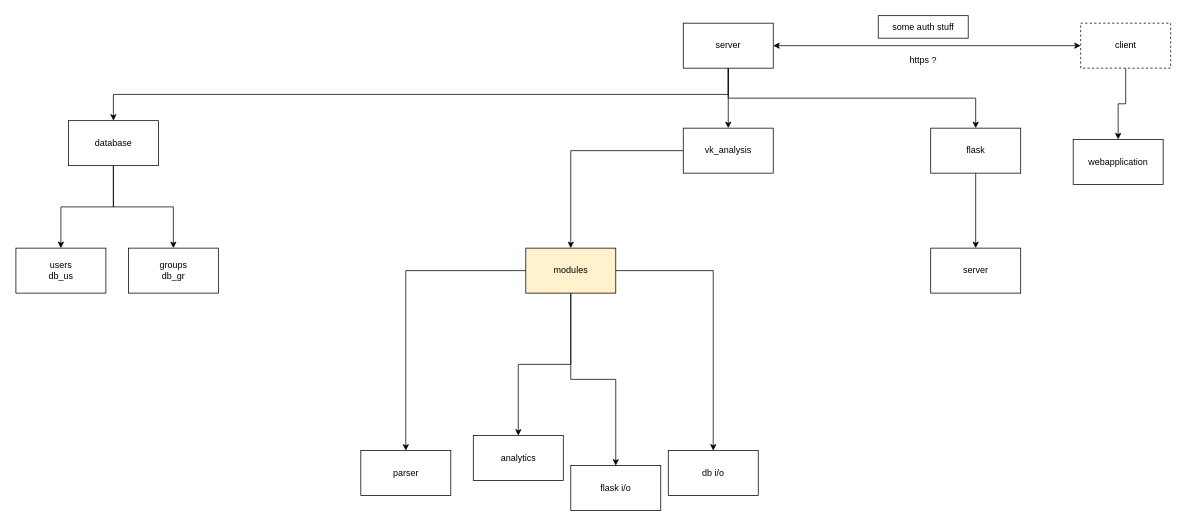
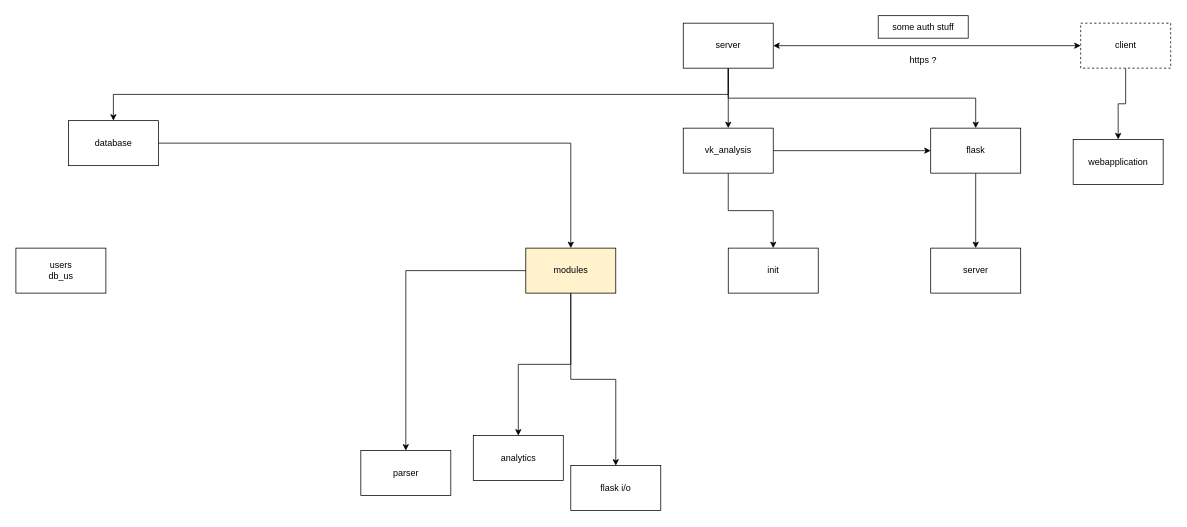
  <mxCell id="0" />
  <mxCell id="1" parent="0" />
  <mxCell id="2" value="" style="edgeStyle=orthogonalEdgeStyle;rounded=0;orthogonalLoop=1;jettySize=auto;html=1;" parent="1" source="6" target="12" edge="1"><mxGeometry relative="1" as="geometry" /></mxCell>
  <mxCell id="3" style="edgeStyle=orthogonalEdgeStyle;rounded=0;orthogonalLoop=1;jettySize=auto;html=1;exitX=0.5;exitY=1;exitDx=0;exitDy=0;" parent="1" source="6" target="28" edge="1"><mxGeometry relative="1" as="geometry" /></mxCell>
  <mxCell id="4" style="edgeStyle=orthogonalEdgeStyle;rounded=0;orthogonalLoop=1;jettySize=auto;html=1;exitX=0.5;exitY=1;exitDx=0;exitDy=0;entryX=0.5;entryY=0;entryDx=0;entryDy=0;" parent="1" source="6" target="24" edge="1"><mxGeometry relative="1" as="geometry" /></mxCell>
  <mxCell id="5" value="" style="edgeStyle=orthogonalEdgeStyle;rounded=0;orthogonalLoop=1;jettySize=auto;html=1;startArrow=classic;startFill=1;" parent="1" source="6" target="8" edge="1"><mxGeometry relative="1" as="geometry" /></mxCell>
  <mxCell id="6" value="server" style="rounded=0;whiteSpace=wrap;html=1;" parent="1" vertex="1"><mxGeometry x="910.71" y="30" width="120" height="60" as="geometry" /></mxCell>
  <mxCell id="7" value="" style="edgeStyle=orthogonalEdgeStyle;rounded=0;orthogonalLoop=1;jettySize=auto;html=1;startArrow=none;startFill=0;" parent="1" source="8" target="9" edge="1"><mxGeometry relative="1" as="geometry" /></mxCell>
  <mxCell id="8" value="client" style="rounded=0;whiteSpace=wrap;html=1;dashed=1;" parent="1" vertex="1"><mxGeometry x="1440.71" y="30" width="120" height="60" as="geometry" /></mxCell>
  <mxCell id="9" value="webapplication" style="rounded=0;whiteSpace=wrap;html=1;" parent="1" vertex="1"><mxGeometry x="1430.71" y="185" width="120" height="60" as="geometry" /></mxCell>
- <mxCell id="10" value="" style="edgeStyle=orthogonalEdgeStyle;rounded=0;orthogonalLoop=1;jettySize=auto;html=1;" parent="1" source="12" target="17" edge="1"><mxGeometry relative="1" as="geometry" /></mxCell>
+ <mxCell id="10" value="" style="edgeStyle=orthogonalEdgeStyle;rounded=0;orthogonalLoop=1;jettySize=auto;html=1;" parent="1" source="12" target="28" edge="1"><mxGeometry relative="1" as="geometry" /></mxCell>
+ <mxCell id="11" style="edgeStyle=orthogonalEdgeStyle;rounded=0;orthogonalLoop=1;jettySize=auto;html=1;exitX=0.5;exitY=1;exitDx=0;exitDy=0;" parent="1" source="12" target="30" edge="1"><mxGeometry relative="1" as="geometry" /></mxCell>
  <mxCell id="12" value="vk_analysis" style="rounded=0;whiteSpace=wrap;html=1;" parent="1" vertex="1"><mxGeometry x="910.71" y="170" width="120" height="60" as="geometry" /></mxCell>
  <mxCell id="13" value="" style="edgeStyle=orthogonalEdgeStyle;rounded=0;orthogonalLoop=1;jettySize=auto;html=1;startArrow=none;startFill=0;" parent="1" source="17" target="21" edge="1"><mxGeometry relative="1" as="geometry" /></mxCell>
  <mxCell id="14" value="" style="edgeStyle=orthogonalEdgeStyle;rounded=0;orthogonalLoop=1;jettySize=auto;html=1;startArrow=none;startFill=0;" parent="1" source="17" target="20" edge="1"><mxGeometry relative="1" as="geometry" /></mxCell>
- <mxCell id="15" value="" style="edgeStyle=orthogonalEdgeStyle;rounded=0;orthogonalLoop=1;jettySize=auto;html=1;startArrow=none;startFill=0;" parent="1" source="17" target="19" edge="1"><mxGeometry relative="1" as="geometry" /></mxCell>
  <mxCell id="16" value="" style="edgeStyle=orthogonalEdgeStyle;rounded=0;orthogonalLoop=1;jettySize=auto;html=1;startArrow=none;startFill=0;" parent="1" source="17" target="18" edge="1"><mxGeometry relative="1" as="geometry" /></mxCell>
  <mxCell id="17" value="modules" style="rounded=0;whiteSpace=wrap;html=1;fillColor=#fff2cc;" parent="1" vertex="1"><mxGeometry x="700.71" y="330" width="120" height="60" as="geometry" /></mxCell>
  <mxCell id="18" value="flask i/o" style="rounded=0;whiteSpace=wrap;html=1;" parent="1" vertex="1"><mxGeometry x="760.71" y="620" width="120" height="60" as="geometry" /></mxCell>
- <mxCell id="19" value="db i/o" style="rounded=0;whiteSpace=wrap;html=1;" parent="1" vertex="1"><mxGeometry x="890.71" y="600" width="120" height="60" as="geometry" /></mxCell>
  <mxCell id="20" value="analytics" style="rounded=0;whiteSpace=wrap;html=1;" parent="1" vertex="1"><mxGeometry x="630.71" y="580" width="120" height="60" as="geometry" /></mxCell>
  <mxCell id="21" value="parser" style="rounded=0;whiteSpace=wrap;html=1;" parent="1" vertex="1"><mxGeometry x="480.71" y="600" width="120" height="60" as="geometry" /></mxCell>
- <mxCell id="22" value="" style="edgeStyle=orthogonalEdgeStyle;rounded=0;orthogonalLoop=1;jettySize=auto;html=1;" parent="1" source="24" target="26" edge="1"><mxGeometry relative="1" as="geometry" /></mxCell>
- <mxCell id="23" value="" style="edgeStyle=orthogonalEdgeStyle;rounded=0;orthogonalLoop=1;jettySize=auto;html=1;" parent="1" source="24" target="25" edge="1"><mxGeometry relative="1" as="geometry" /></mxCell>
+ <mxCell id="22" value="" style="edgeStyle=orthogonalEdgeStyle;rounded=0;orthogonalLoop=1;jettySize=auto;html=1;" parent="1" source="24" target="17" edge="1"><mxGeometry relative="1" as="geometry" /></mxCell>
  <mxCell id="24" value="database" style="rounded=0;whiteSpace=wrap;html=1;" parent="1" vertex="1"><mxGeometry x="90.71" y="160" width="120" height="60" as="geometry" /></mxCell>
- <mxCell id="25" value="groups&lt;br&gt;db_gr" style="rounded=0;whiteSpace=wrap;html=1;" parent="1" vertex="1"><mxGeometry x="170.71" y="330" width="120" height="60" as="geometry" /></mxCell>
  <mxCell id="26" value="users&lt;br&gt;db_us" style="rounded=0;whiteSpace=wrap;html=1;" parent="1" vertex="1"><mxGeometry x="20.71" y="330" width="120" height="60" as="geometry" /></mxCell>
  <mxCell id="27" value="" style="edgeStyle=orthogonalEdgeStyle;rounded=0;orthogonalLoop=1;jettySize=auto;html=1;" parent="1" source="28" target="29" edge="1"><mxGeometry relative="1" as="geometry" /></mxCell>
  <mxCell id="28" value="flask" style="rounded=0;whiteSpace=wrap;html=1;" parent="1" vertex="1"><mxGeometry x="1240.71" y="170" width="120" height="60" as="geometry" /></mxCell>
  <mxCell id="29" value="server" style="rounded=0;whiteSpace=wrap;html=1;" parent="1" vertex="1"><mxGeometry x="1240.71" y="330" width="120" height="60" as="geometry" /></mxCell>
+ <mxCell id="30" value="init" style="rounded=0;whiteSpace=wrap;html=1;" parent="1" vertex="1"><mxGeometry x="970.71" y="330" width="120" height="60" as="geometry" /></mxCell>
  <mxCell id="31" value="some auth stuff" style="rounded=0;whiteSpace=wrap;html=1;" vertex="1" parent="1"><mxGeometry x="1170.71" y="20" width="120" height="30" as="geometry" /></mxCell>
  <mxCell id="32" value="https ?" style="text;html=1;strokeColor=none;fillColor=none;align=center;verticalAlign=middle;whiteSpace=wrap;rounded=0;" vertex="1" parent="1"><mxGeometry x="1210.71" y="70" width="40" height="20" as="geometry" /></mxCell>
